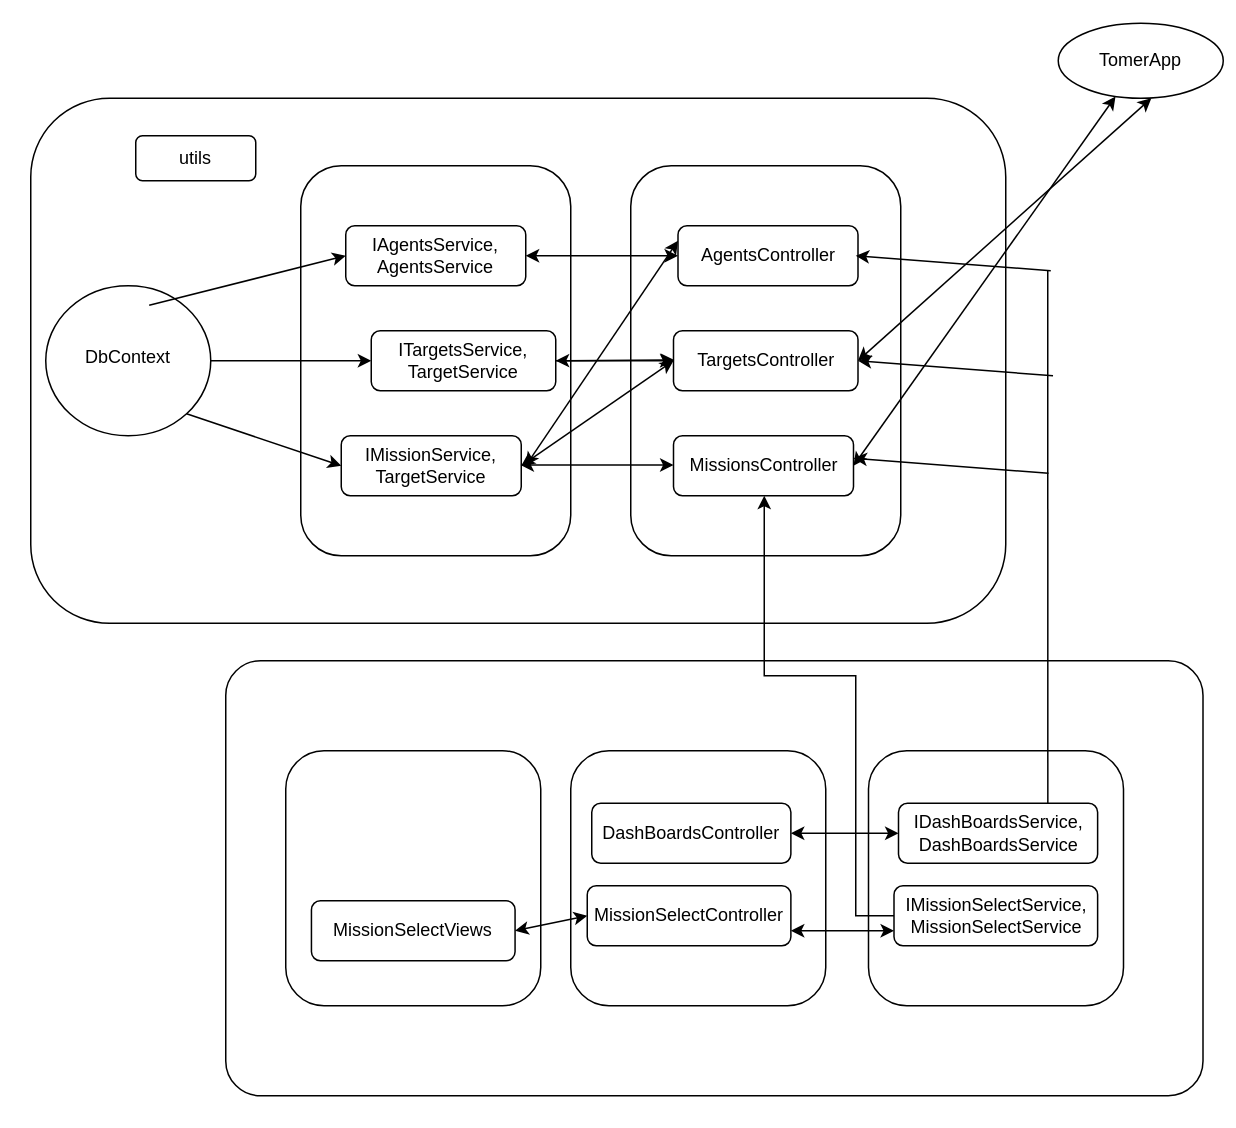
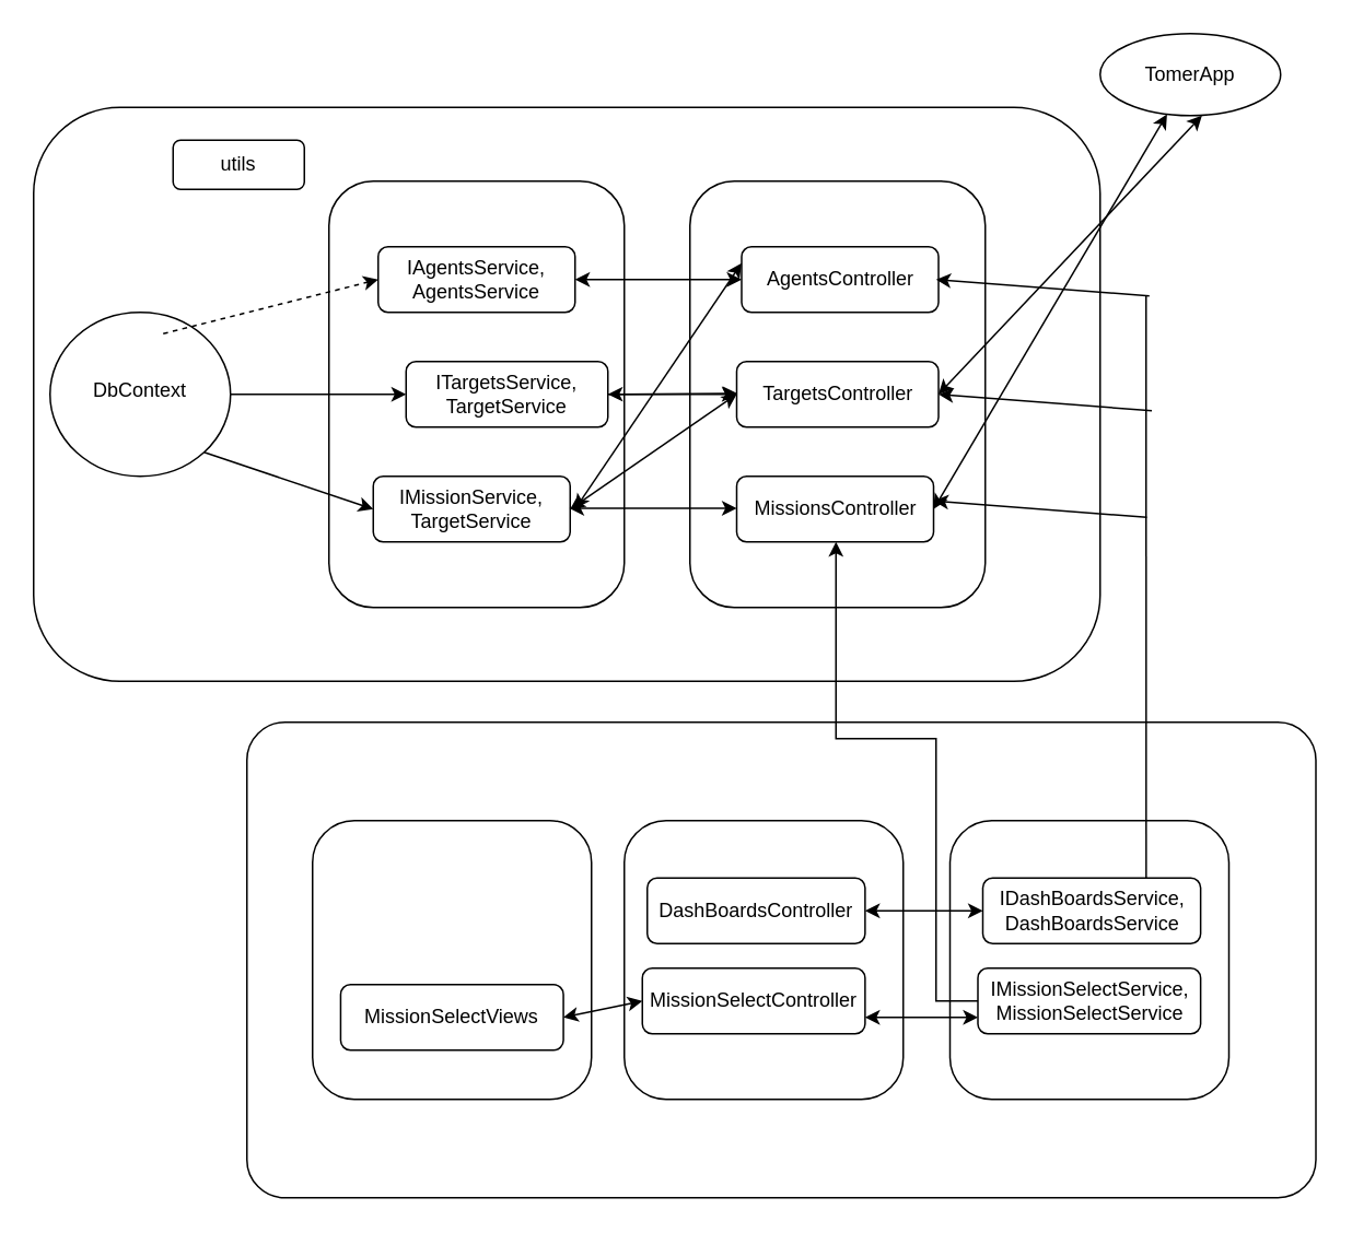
  <mxCell id="0" />
  <mxCell id="1" parent="0" />
  <mxCell id="2" value="" style="rounded=1;whiteSpace=wrap;html=1;fillColor=none;arcSize=8;" vertex="1" parent="1"><mxGeometry x="150" y="440" width="651.5" height="290" as="geometry" /></mxCell>
  <mxCell id="3" value="" style="rounded=1;whiteSpace=wrap;html=1;fillColor=none;" vertex="1" parent="1"><mxGeometry x="20" y="65" width="650" height="350" as="geometry" /></mxCell>
  <mxCell id="4" value="" style="rounded=1;whiteSpace=wrap;html=1;fillColor=none;" vertex="1" parent="1"><mxGeometry x="200" y="110" width="180" height="260" as="geometry" /></mxCell>
  <mxCell id="5" value="IAgentsService,&lt;div&gt;AgentsService&lt;/div&gt;" style="rounded=1;whiteSpace=wrap;html=1;fontSize=12;glass=0;strokeWidth=1;shadow=0;" parent="1" vertex="1"><mxGeometry x="230" y="150" width="120" height="40" as="geometry" /></mxCell>
  <mxCell id="6" value="DbContext" style="ellipse;whiteSpace=wrap;html=1;shadow=0;fontFamily=Helvetica;fontSize=12;align=center;strokeWidth=1;spacing=6;spacingTop=-4;" parent="1" vertex="1"><mxGeometry x="30" y="190" width="110" height="100" as="geometry" /></mxCell>
  <mxCell id="7" value="" style="edgeStyle=orthogonalEdgeStyle;rounded=0;orthogonalLoop=1;jettySize=auto;html=1;" edge="1" parent="1" source="8" target="16"><mxGeometry relative="1" as="geometry" /></mxCell>
  <mxCell id="8" value="ITargetsService,&lt;div&gt;TargetService&lt;/div&gt;" style="rounded=1;whiteSpace=wrap;html=1;fontSize=12;glass=0;strokeWidth=1;shadow=0;" parent="1" vertex="1"><mxGeometry x="247" y="220" width="123" height="40" as="geometry" /></mxCell>
  <mxCell id="9" value="IMissionService,&lt;div&gt;TargetService&lt;/div&gt;" style="rounded=1;whiteSpace=wrap;html=1;fontSize=12;glass=0;strokeWidth=1;shadow=0;" parent="1" vertex="1"><mxGeometry x="227" y="290" width="120" height="40" as="geometry" /></mxCell>
- <mxCell id="10" value="" style="endArrow=classic;html=1;rounded=0;exitX=0.627;exitY=0.13;exitDx=0;exitDy=0;exitPerimeter=0;entryX=0;entryY=0.5;entryDx=0;entryDy=0;" edge="1" parent="1" source="6" target="5"><mxGeometry width="50" height="50" relative="1" as="geometry"><mxPoint x="290" y="340" as="sourcePoint" /><mxPoint x="340" y="290" as="targetPoint" /></mxGeometry></mxCell>
+ <mxCell id="10" value="" style="endArrow=classic;html=1;rounded=0;exitX=0.627;exitY=0.13;exitDx=0;exitDy=0;exitPerimeter=0;entryX=0;entryY=0.5;entryDx=0;entryDy=0;dashed=1;" edge="1" parent="1" source="6" target="5"><mxGeometry width="50" height="50" relative="1" as="geometry"><mxPoint x="290" y="340" as="sourcePoint" /><mxPoint x="340" y="290" as="targetPoint" /></mxGeometry></mxCell>
  <mxCell id="11" value="" style="endArrow=classic;html=1;rounded=0;exitX=1;exitY=0.5;exitDx=0;exitDy=0;entryX=0;entryY=0.5;entryDx=0;entryDy=0;" edge="1" parent="1" source="6" target="8"><mxGeometry width="50" height="50" relative="1" as="geometry"><mxPoint x="290" y="340" as="sourcePoint" /><mxPoint x="340" y="290" as="targetPoint" /></mxGeometry></mxCell>
  <mxCell id="12" value="" style="endArrow=classic;html=1;rounded=0;exitX=1;exitY=1;exitDx=0;exitDy=0;entryX=0;entryY=0.5;entryDx=0;entryDy=0;" edge="1" parent="1" source="6" target="9"><mxGeometry width="50" height="50" relative="1" as="geometry"><mxPoint x="99" y="273" as="sourcePoint" /><mxPoint x="230" y="240" as="targetPoint" /></mxGeometry></mxCell>
- <mxCell id="13" value="utils" style="rounded=1;whiteSpace=wrap;html=1;" vertex="1" parent="1"><mxGeometry x="90" y="90" width="80" height="30" as="geometry" /></mxCell>
+ <mxCell id="13" value="utils" style="rounded=1;whiteSpace=wrap;html=1;" vertex="1" parent="1"><mxGeometry x="105" y="85" width="80" height="30" as="geometry" /></mxCell>
  <mxCell id="14" value="" style="rounded=1;whiteSpace=wrap;html=1;fillColor=none;" vertex="1" parent="1"><mxGeometry x="420" y="110" width="180" height="260" as="geometry" /></mxCell>
  <mxCell id="15" value="AgentsController" style="rounded=1;whiteSpace=wrap;html=1;fontSize=12;glass=0;strokeWidth=1;shadow=0;" vertex="1" parent="1"><mxGeometry x="451.5" y="150" width="120" height="40" as="geometry" /></mxCell>
  <mxCell id="16" value="TargetsController" style="rounded=1;whiteSpace=wrap;html=1;fontSize=12;glass=0;strokeWidth=1;shadow=0;" vertex="1" parent="1"><mxGeometry x="448.5" y="220" width="123" height="40" as="geometry" /></mxCell>
  <mxCell id="17" value="MissionsController" style="rounded=1;whiteSpace=wrap;html=1;fontSize=12;glass=0;strokeWidth=1;shadow=0;" vertex="1" parent="1"><mxGeometry x="448.5" y="290" width="120" height="40" as="geometry" /></mxCell>
  <mxCell id="18" value="" style="endArrow=classic;startArrow=classic;html=1;rounded=0;entryX=0;entryY=0.5;entryDx=0;entryDy=0;exitX=1;exitY=0.5;exitDx=0;exitDy=0;" edge="1" parent="1" source="5" target="15"><mxGeometry width="50" height="50" relative="1" as="geometry"><mxPoint x="390" y="290" as="sourcePoint" /><mxPoint x="440" y="240" as="targetPoint" /></mxGeometry></mxCell>
  <mxCell id="19" value="" style="endArrow=classic;startArrow=classic;html=1;rounded=0;entryX=0;entryY=0.5;entryDx=0;entryDy=0;exitX=1;exitY=0.5;exitDx=0;exitDy=0;" edge="1" parent="1" source="8"><mxGeometry width="50" height="50" relative="1" as="geometry"><mxPoint x="360" y="240" as="sourcePoint" /><mxPoint x="449" y="239.5" as="targetPoint" /></mxGeometry></mxCell>
  <mxCell id="20" value="" style="endArrow=classic;startArrow=classic;html=1;rounded=0;entryX=0;entryY=0.5;entryDx=0;entryDy=0;exitX=1;exitY=0.5;exitDx=0;exitDy=0;" edge="1" parent="1"><mxGeometry width="50" height="50" relative="1" as="geometry"><mxPoint x="346.5" y="309.5" as="sourcePoint" /><mxPoint x="448.5" y="309.5" as="targetPoint" /></mxGeometry></mxCell>
  <mxCell id="21" value="" style="endArrow=classic;startArrow=classic;html=1;rounded=0;exitX=1;exitY=0.5;exitDx=0;exitDy=0;entryX=0;entryY=0.5;entryDx=0;entryDy=0;" edge="1" parent="1" source="9" target="16"><mxGeometry width="50" height="50" relative="1" as="geometry"><mxPoint x="390" y="290" as="sourcePoint" /><mxPoint x="440" y="240" as="targetPoint" /></mxGeometry></mxCell>
  <mxCell id="22" value="" style="endArrow=classic;startArrow=classic;html=1;rounded=0;exitX=0;exitY=0.25;exitDx=0;exitDy=0;" edge="1" parent="1" source="15"><mxGeometry width="50" height="50" relative="1" as="geometry"><mxPoint x="390" y="290" as="sourcePoint" /><mxPoint x="350" y="310" as="targetPoint" /></mxGeometry></mxCell>
- <mxCell id="23" value="TomerApp" style="ellipse;whiteSpace=wrap;html=1;" vertex="1" parent="1"><mxGeometry x="705" y="15" width="110" height="50" as="geometry" /></mxCell>
+ <mxCell id="23" value="TomerApp" style="ellipse;whiteSpace=wrap;html=1;" vertex="1" parent="1"><mxGeometry x="670" y="20" width="110" height="50" as="geometry" /></mxCell>
  <mxCell id="24" value="" style="endArrow=classic;startArrow=classic;html=1;rounded=0;exitX=1;exitY=0.5;exitDx=0;exitDy=0;" edge="1" parent="1" source="17" target="23"><mxGeometry width="50" height="50" relative="1" as="geometry"><mxPoint x="620" y="177" as="sourcePoint" /><mxPoint x="700" y="60" as="targetPoint" /></mxGeometry></mxCell>
  <mxCell id="25" value="" style="endArrow=classic;startArrow=classic;html=1;rounded=0;exitX=1;exitY=0.5;exitDx=0;exitDy=0;entryX=0.564;entryY=1;entryDx=0;entryDy=0;entryPerimeter=0;" edge="1" parent="1" source="16" target="23"><mxGeometry width="50" height="50" relative="1" as="geometry"><mxPoint x="640" y="177" as="sourcePoint" /><mxPoint x="734" y="90" as="targetPoint" /></mxGeometry></mxCell>
  <mxCell id="26" value="" style="rounded=1;whiteSpace=wrap;html=1;fillColor=none;" vertex="1" parent="1"><mxGeometry x="380" y="500" width="170" height="170" as="geometry" /></mxCell>
  <mxCell id="27" value="DashBoardsController" style="rounded=1;whiteSpace=wrap;html=1;fontSize=12;glass=0;strokeWidth=1;shadow=0;" vertex="1" parent="1"><mxGeometry x="394" y="535" width="132.75" height="40" as="geometry" /></mxCell>
  <mxCell id="28" value="MissionSelectController" style="rounded=1;whiteSpace=wrap;html=1;fontSize=12;glass=0;strokeWidth=1;shadow=0;" vertex="1" parent="1"><mxGeometry x="391" y="590" width="135.75" height="40" as="geometry" /></mxCell>
  <mxCell id="29" value="" style="rounded=1;whiteSpace=wrap;html=1;fillColor=none;" vertex="1" parent="1"><mxGeometry x="578.5" y="500" width="170" height="170" as="geometry" /></mxCell>
  <mxCell id="30" value="IDashBoardsService,&lt;div&gt;DashBoardsService&lt;br&gt;&lt;/div&gt;" style="rounded=1;whiteSpace=wrap;html=1;fontSize=12;glass=0;strokeWidth=1;shadow=0;" vertex="1" parent="1"><mxGeometry x="598.5" y="535" width="132.75" height="40" as="geometry" /></mxCell>
  <mxCell id="31" style="edgeStyle=orthogonalEdgeStyle;rounded=0;orthogonalLoop=1;jettySize=auto;html=1;exitX=0;exitY=0.5;exitDx=0;exitDy=0;" edge="1" parent="1" source="32" target="17"><mxGeometry relative="1" as="geometry"><Array as="points"><mxPoint x="570" y="610" /><mxPoint x="570" y="450" /><mxPoint x="509" y="450" /></Array></mxGeometry></mxCell>
  <mxCell id="32" value="IMissionSelectService,&lt;div&gt;MissionSelectService&lt;/div&gt;" style="rounded=1;whiteSpace=wrap;html=1;fontSize=12;glass=0;strokeWidth=1;shadow=0;" vertex="1" parent="1"><mxGeometry x="595.5" y="590" width="135.75" height="40" as="geometry" /></mxCell>
  <mxCell id="33" value="" style="endArrow=none;html=1;rounded=0;exitX=0.75;exitY=0;exitDx=0;exitDy=0;" edge="1" parent="1" source="30"><mxGeometry width="50" height="50" relative="1" as="geometry"><mxPoint x="620" y="490" as="sourcePoint" /><mxPoint x="698" y="180" as="targetPoint" /></mxGeometry></mxCell>
  <mxCell id="34" value="" style="endArrow=classic;html=1;rounded=0;" edge="1" parent="1"><mxGeometry width="50" height="50" relative="1" as="geometry"><mxPoint x="700" y="180" as="sourcePoint" /><mxPoint x="570" y="170" as="targetPoint" /></mxGeometry></mxCell>
  <mxCell id="35" value="" style="endArrow=classic;html=1;rounded=0;" edge="1" parent="1"><mxGeometry width="50" height="50" relative="1" as="geometry"><mxPoint x="698.5" y="315" as="sourcePoint" /><mxPoint x="568.5" y="305" as="targetPoint" /></mxGeometry></mxCell>
  <mxCell id="36" value="" style="endArrow=classic;html=1;rounded=0;" edge="1" parent="1"><mxGeometry width="50" height="50" relative="1" as="geometry"><mxPoint x="701.5" y="250" as="sourcePoint" /><mxPoint x="571.5" y="240" as="targetPoint" /></mxGeometry></mxCell>
  <mxCell id="37" value="" style="endArrow=classic;startArrow=classic;html=1;rounded=0;exitX=1;exitY=0.5;exitDx=0;exitDy=0;" edge="1" parent="1" source="27" target="30"><mxGeometry width="50" height="50" relative="1" as="geometry"><mxPoint x="620" y="490" as="sourcePoint" /><mxPoint x="670" y="440" as="targetPoint" /></mxGeometry></mxCell>
  <mxCell id="38" value="" style="endArrow=classic;startArrow=classic;html=1;rounded=0;exitX=1;exitY=0.75;exitDx=0;exitDy=0;entryX=0;entryY=0.75;entryDx=0;entryDy=0;" edge="1" parent="1" source="28" target="32"><mxGeometry width="50" height="50" relative="1" as="geometry"><mxPoint x="537" y="565" as="sourcePoint" /><mxPoint x="590" y="610" as="targetPoint" /></mxGeometry></mxCell>
  <mxCell id="39" value="" style="rounded=1;whiteSpace=wrap;html=1;fillColor=none;" vertex="1" parent="1"><mxGeometry x="190" y="500" width="170" height="170" as="geometry" /></mxCell>
  <mxCell id="40" value="MissionSelectViews" style="rounded=1;whiteSpace=wrap;html=1;fontSize=12;glass=0;strokeWidth=1;shadow=0;" vertex="1" parent="1"><mxGeometry x="207.13" y="600" width="135.75" height="40" as="geometry" /></mxCell>
  <mxCell id="41" value="" style="endArrow=classic;startArrow=classic;html=1;rounded=0;exitX=1;exitY=0.5;exitDx=0;exitDy=0;entryX=0;entryY=0.5;entryDx=0;entryDy=0;" edge="1" parent="1" source="40" target="28"><mxGeometry width="50" height="50" relative="1" as="geometry"><mxPoint x="547" y="575" as="sourcePoint" /><mxPoint x="619" y="575" as="targetPoint" /></mxGeometry></mxCell>
